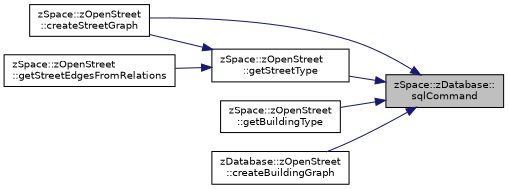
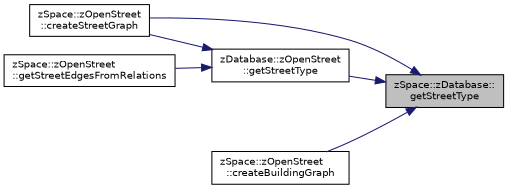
  digraph {
    rankdir=RL
    node [color=black fillcolor=white fontname=Helvetica fontsize=10 shape=record style=filled]
    edge [color=midnightblue dir=back fontname=Helvetica fontsize=10 labelfontname=Helvetica labelfontsize=10 style=solid]
-   n1 [fillcolor=grey75 fontcolor=black height=0.2 label="zSpace::zDatabase::\lsqlCommand" width=0.4]
-   n2 [height=0.2 label="zSpace::zOpenStreet\l::getStreetType" width=0.4]
+   n1 [fillcolor=grey75 fontcolor=black height=0.2 label="zSpace::zDatabase::\lgetStreetType" width=0.4]
+   n2 [height=0.2 label="zDatabase::zOpenStreet\l::getStreetType" width=0.4]
    n3 [height=0.2 label="zSpace::zOpenStreet\l::createStreetGraph" width=0.4]
-   n4 [height=0.2 label="zSpace::zOpenStreet\l::getBuildingType" width=0.4]
-   n5 [height=0.2 label="zDatabase::zOpenStreet\l::createBuildingGraph" width=0.4]
+   n5 [height=0.2 label="zSpace::zOpenStreet\l::createBuildingGraph" width=0.4]
    n6 [height=0.2 label="zSpace::zOpenStreet\l::getStreetEdgesFromRelations" width=0.4]
    n1 -> n2
    n1 -> n3
-   n1 -> n4
    n1 -> n5
    n2 -> n3
    n2 -> n6
  }
